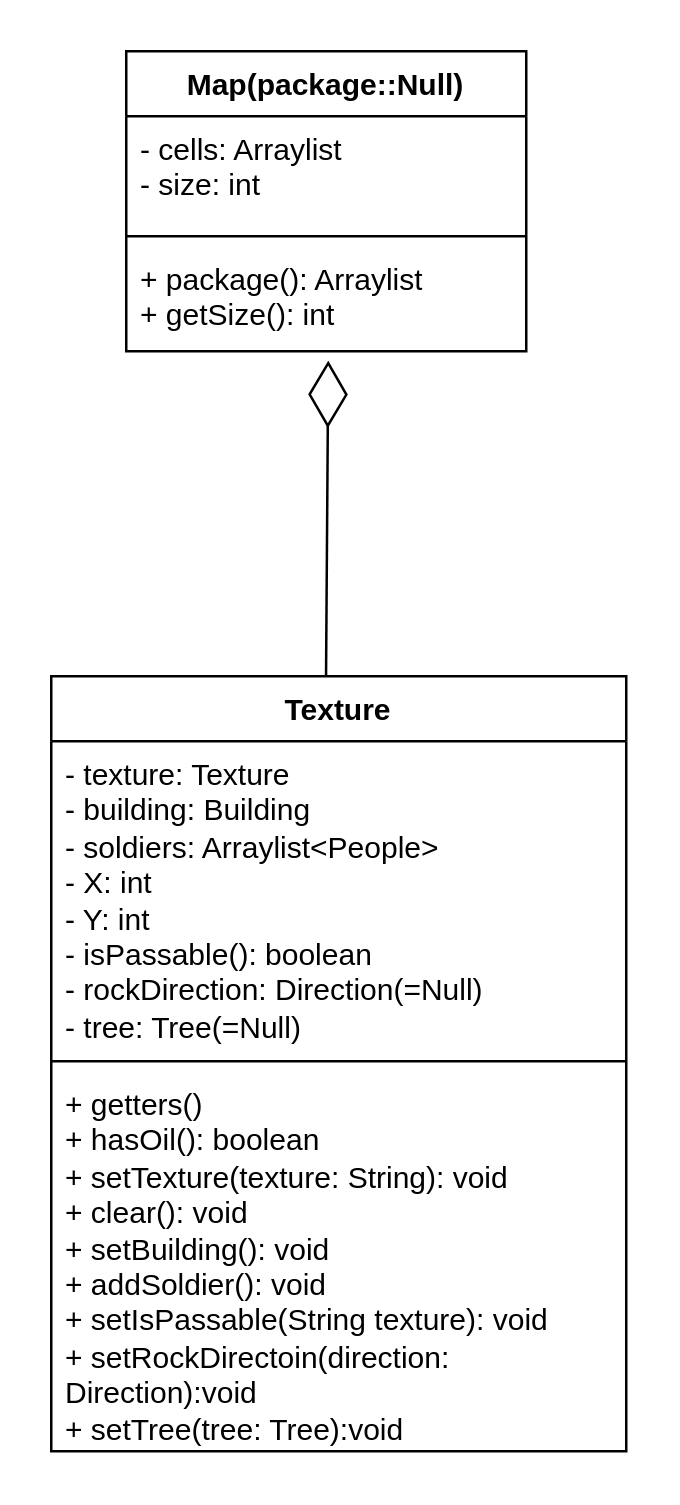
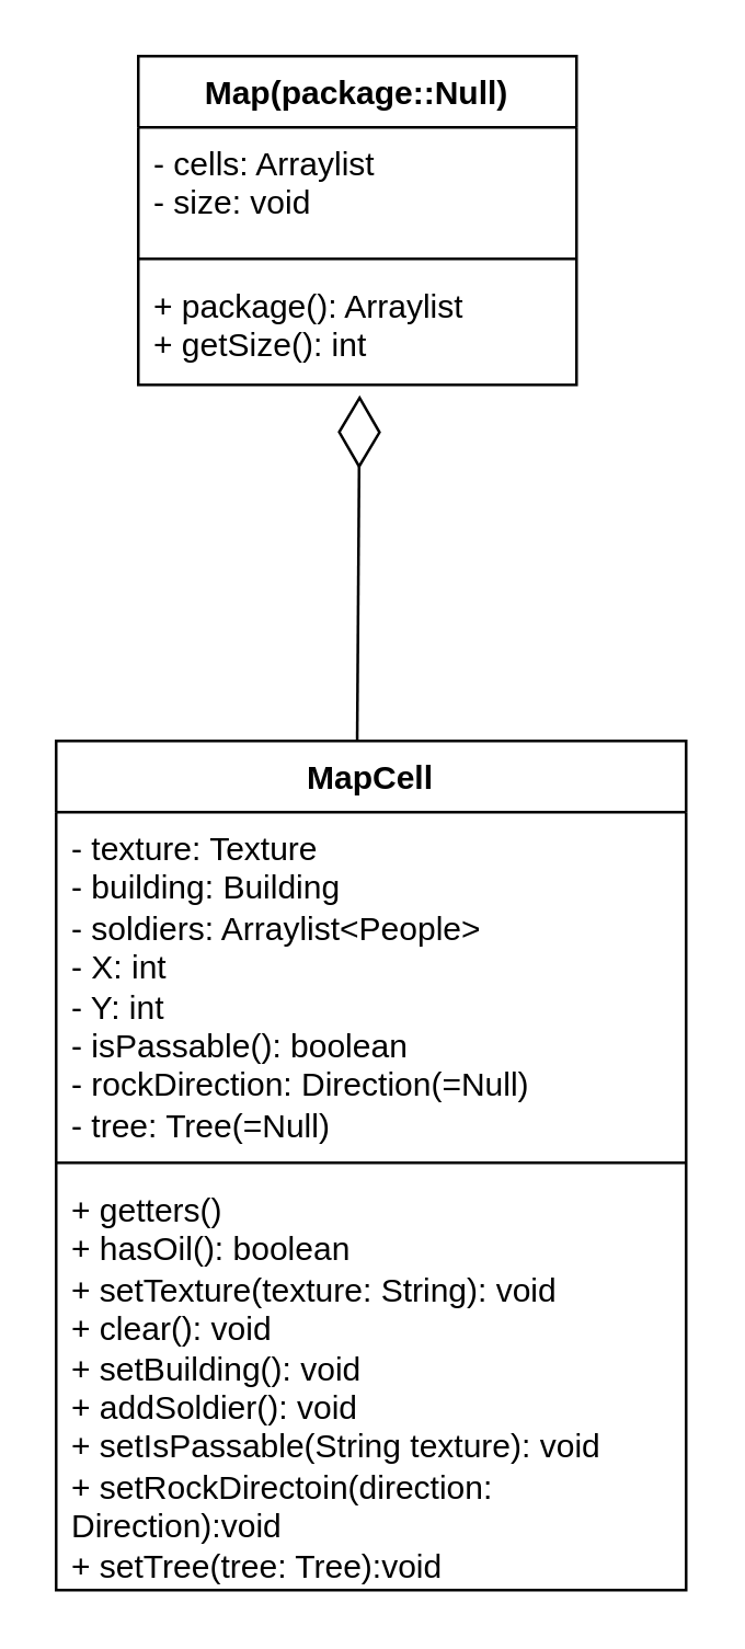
  <mxCell id="0" />
  <mxCell id="1" parent="0" />
  <mxCell id="2" value="Map(package::Null)" style="swimlane;fontStyle=1;align=center;verticalAlign=top;childLayout=stackLayout;horizontal=1;startSize=26;horizontalStack=0;resizeParent=1;resizeParentMax=0;resizeLast=0;collapsible=1;marginBottom=0;whiteSpace=wrap;html=1;" parent="1" vertex="1"><mxGeometry x="50" width="160" height="120" as="geometry" y="20"><mxRectangle x="770" width="60" height="30" as="alternateBounds" /></mxGeometry></mxCell>
- <mxCell id="3" value="- cells: Arraylist&lt;br&gt;- size: int" style="text;strokeColor=none;fillColor=none;align=left;verticalAlign=top;spacingLeft=4;spacingRight=4;overflow=hidden;rotatable=0;points=[[0,0.5],[1,0.5]];portConstraint=eastwest;whiteSpace=wrap;html=1;" parent="2" vertex="1"><mxGeometry y="26" width="160" height="44" as="geometry" /></mxCell>
+ <mxCell id="3" value="- cells: Arraylist&lt;br&gt;- size: void" style="text;strokeColor=none;fillColor=none;align=left;verticalAlign=top;spacingLeft=4;spacingRight=4;overflow=hidden;rotatable=0;points=[[0,0.5],[1,0.5]];portConstraint=eastwest;whiteSpace=wrap;html=1;" parent="2" vertex="1"><mxGeometry y="26" width="160" height="44" as="geometry" /></mxCell>
  <mxCell id="4" value="" style="line;strokeWidth=1;fillColor=none;align=left;verticalAlign=middle;spacingTop=-1;spacingLeft=3;spacingRight=3;rotatable=0;labelPosition=right;points=[];portConstraint=eastwest;strokeColor=inherit;" parent="2" vertex="1"><mxGeometry y="70" width="160" height="8" as="geometry" /></mxCell>
  <mxCell id="5" value="+ package(): Arraylist&lt;br&gt;+ getSize(): int" style="text;strokeColor=none;fillColor=none;align=left;verticalAlign=top;spacingLeft=4;spacingRight=4;overflow=hidden;rotatable=0;points=[[0,0.5],[1,0.5]];portConstraint=eastwest;whiteSpace=wrap;html=1;" parent="2" vertex="1"><mxGeometry y="78" width="160" height="42" as="geometry" /></mxCell>
  <mxCell id="6" value="" style="endArrow=diamondThin;endFill=0;endSize=24;html=1;rounded=0;exitX=0.463;exitY=0.003;exitDx=0;exitDy=0;exitPerimeter=0;entryX=0.505;entryY=1.09;entryDx=0;entryDy=0;entryPerimeter=0;" parent="1" target="5" edge="1"><mxGeometry width="160" relative="1" as="geometry"><mxPoint x="129.915" y="270.87" as="sourcePoint" /><mxPoint x="210" y="190" as="targetPoint" /></mxGeometry></mxCell>
- <mxCell id="7" value="Texture" style="swimlane;fontStyle=1;align=center;verticalAlign=top;childLayout=stackLayout;horizontal=1;startSize=26;horizontalStack=0;resizeParent=1;resizeParentMax=0;resizeLast=0;collapsible=1;marginBottom=0;whiteSpace=wrap;html=1;" vertex="1" parent="1"><mxGeometry x="20" y="270" width="230" height="310" as="geometry" /></mxCell>
+ <mxCell id="7" value="MapCell" style="swimlane;fontStyle=1;align=center;verticalAlign=top;childLayout=stackLayout;horizontal=1;startSize=26;horizontalStack=0;resizeParent=1;resizeParentMax=0;resizeLast=0;collapsible=1;marginBottom=0;whiteSpace=wrap;html=1;" vertex="1" parent="1"><mxGeometry x="20" y="270" width="230" height="310" as="geometry" /></mxCell>
  <mxCell id="8" value="- texture: Texture&lt;br style=&quot;border-color: var(--border-color);&quot;&gt;- building: Building&lt;br style=&quot;border-color: var(--border-color);&quot;&gt;- soldiers: Arraylist&amp;lt;People&amp;gt;&lt;br style=&quot;border-color: var(--border-color);&quot;&gt;- X: int&lt;br style=&quot;border-color: var(--border-color);&quot;&gt;- Y: int&lt;br&gt;- isPassable(): boolean&lt;br&gt;- rockDirection: Direction(=Null)&lt;br&gt;- tree: Tree(=Null)" style="text;strokeColor=none;fillColor=none;align=left;verticalAlign=top;spacingLeft=4;spacingRight=4;overflow=hidden;rotatable=0;points=[[0,0.5],[1,0.5]];portConstraint=eastwest;whiteSpace=wrap;html=1;" vertex="1" parent="7"><mxGeometry y="26" width="230" height="124" as="geometry" /></mxCell>
  <mxCell id="9" value="" style="line;strokeWidth=1;fillColor=none;align=left;verticalAlign=middle;spacingTop=-1;spacingLeft=3;spacingRight=3;rotatable=0;labelPosition=right;points=[];portConstraint=eastwest;strokeColor=inherit;" vertex="1" parent="7"><mxGeometry y="150" width="230" height="8" as="geometry" /></mxCell>
  <mxCell id="10" value="+ getters()&lt;br style=&quot;border-color: var(--border-color);&quot;&gt;+ hasOil(): boolean&lt;br&gt;+ setTexture(texture: String): void&lt;br&gt;+ clear(): void&lt;br&gt;+ setBuilding(): void&lt;br&gt;+ addSoldier(): void&lt;br&gt;+ setIsPassable(String texture): void&lt;br&gt;+ setRockDirectoin(direction: Direction):void&lt;br&gt;+ setTree(tree: Tree):void" style="text;strokeColor=none;fillColor=none;align=left;verticalAlign=top;spacingLeft=4;spacingRight=4;overflow=hidden;rotatable=0;points=[[0,0.5],[1,0.5]];portConstraint=eastwest;whiteSpace=wrap;html=1;" vertex="1" parent="7"><mxGeometry y="158" width="230" height="152" as="geometry" /></mxCell>
